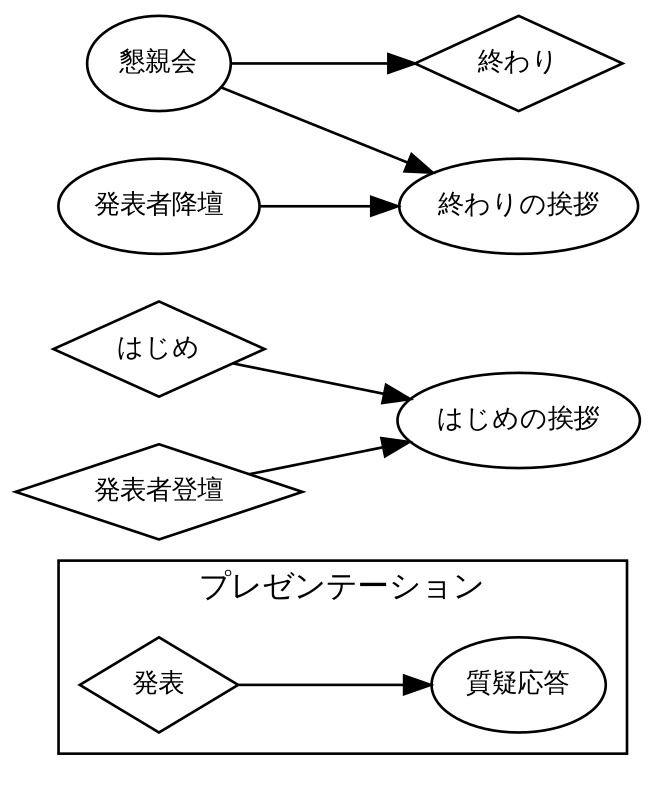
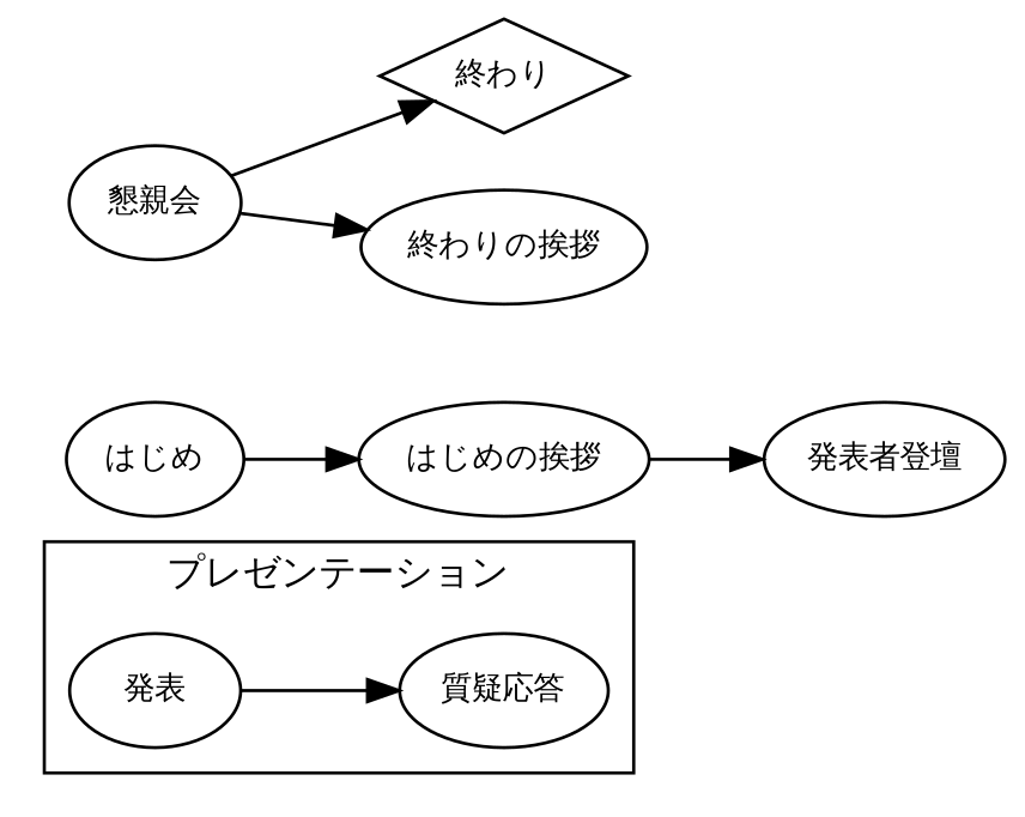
  digraph {
    fontname="Liberation Serif"
    rankdir=LR
    node [fontname="Liberation Serif" fontsize=10 group=1]
    edge [fontname="Liberation Serif" fontsize=10 weight=999]
-   n1 [label="発表" shape=diamond]
+   n1 [label="発表"]
    n2 [label="質疑応答"]
-   n3 [label="はじめ" shape=diamond]
+   n3 [label="はじめ" shape=ellipse]
    n4 [label="はじめの挨拶"]
-   n5 [label="発表者登壇" shape=diamond]
+   n5 [label="発表者登壇"]
    n6 [label="終わり" shape=diamond]
-   n7 [label="発表者降壇"]
    n8 [label="終わりの挨拶"]
    n9 [label="懇親会"]
    subgraph cluster_1 {
      fontsize=12
      label="プレゼンテーション"
      n1
      n2
    }
    n1 -> n2
    n3 -> n4
-   n5 -> n4
-   n7 -> n8
+   n4 -> n5
    n9 -> n6
    n9 -> n8
  }
